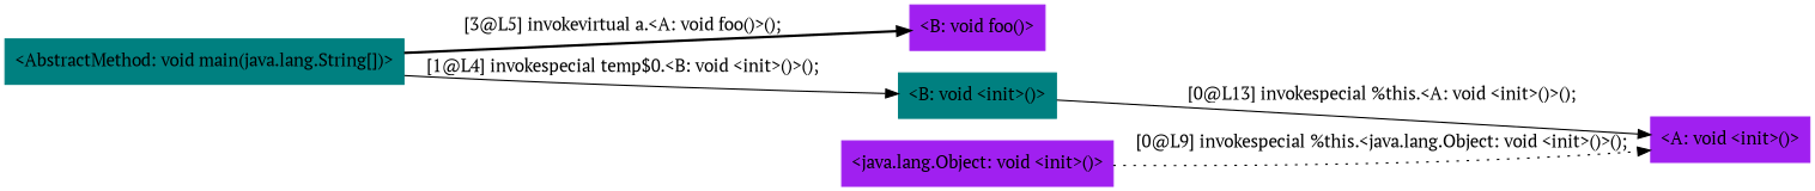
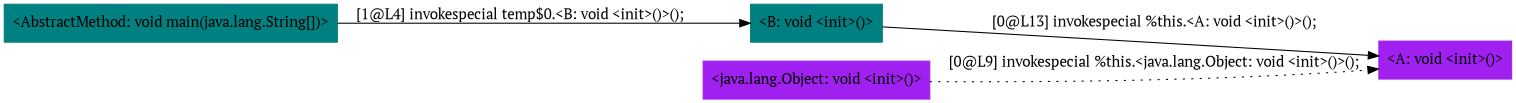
  digraph {
    fontname="PT Serif"
    rankdir=LR
    node [color=purple fontname="PT Serif" shape=box style=filled]
    edge [fontname="PT Serif" style=solid]
-   n1 [label="<B: void foo()>"]
    n2 [color=teal label="<AbstractMethod: void main(java.lang.String[])>"]
    n3 [color=teal label="<B: void <init>()>"]
    n4 [label="<A: void <init>()>"]
    n5 [label="<java.lang.Object: void <init>()>"]
-   n2 -> n1 [label="[3@L5] invokevirtual a.<A: void foo()>();" style=bold]
    n2 -> n3 [label="[1@L4] invokespecial temp$0.<B: void <init>()>();"]
    n3 -> n4 [label="[0@L13] invokespecial %this.<A: void <init>()>();"]
    n5 -> n4 [label="[0@L9] invokespecial %this.<java.lang.Object: void <init>()>();" style=dotted]
  }
